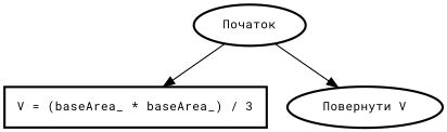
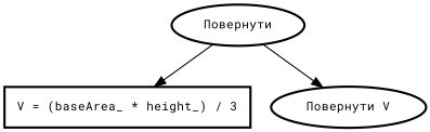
  digraph {
    fontname="Roboto Mono"
    rankdir=TB
    node [fontname="Roboto Mono" fontsize=11 margin="0.15,0.1" shape=oval style="solid,bold"]
    edge [fontname="Roboto Mono"]
-   n1 [label="Початок"]
-   n2 [label="V = (baseArea_ * baseArea_) / 3" shape=box]
+   n1 [label="Повернути"]
+   n2 [label="V = (baseArea_ * height_) / 3" shape=box]
    n3 [label="Повернути V"]
    n1 -> n2
    n1 -> n3
  }
